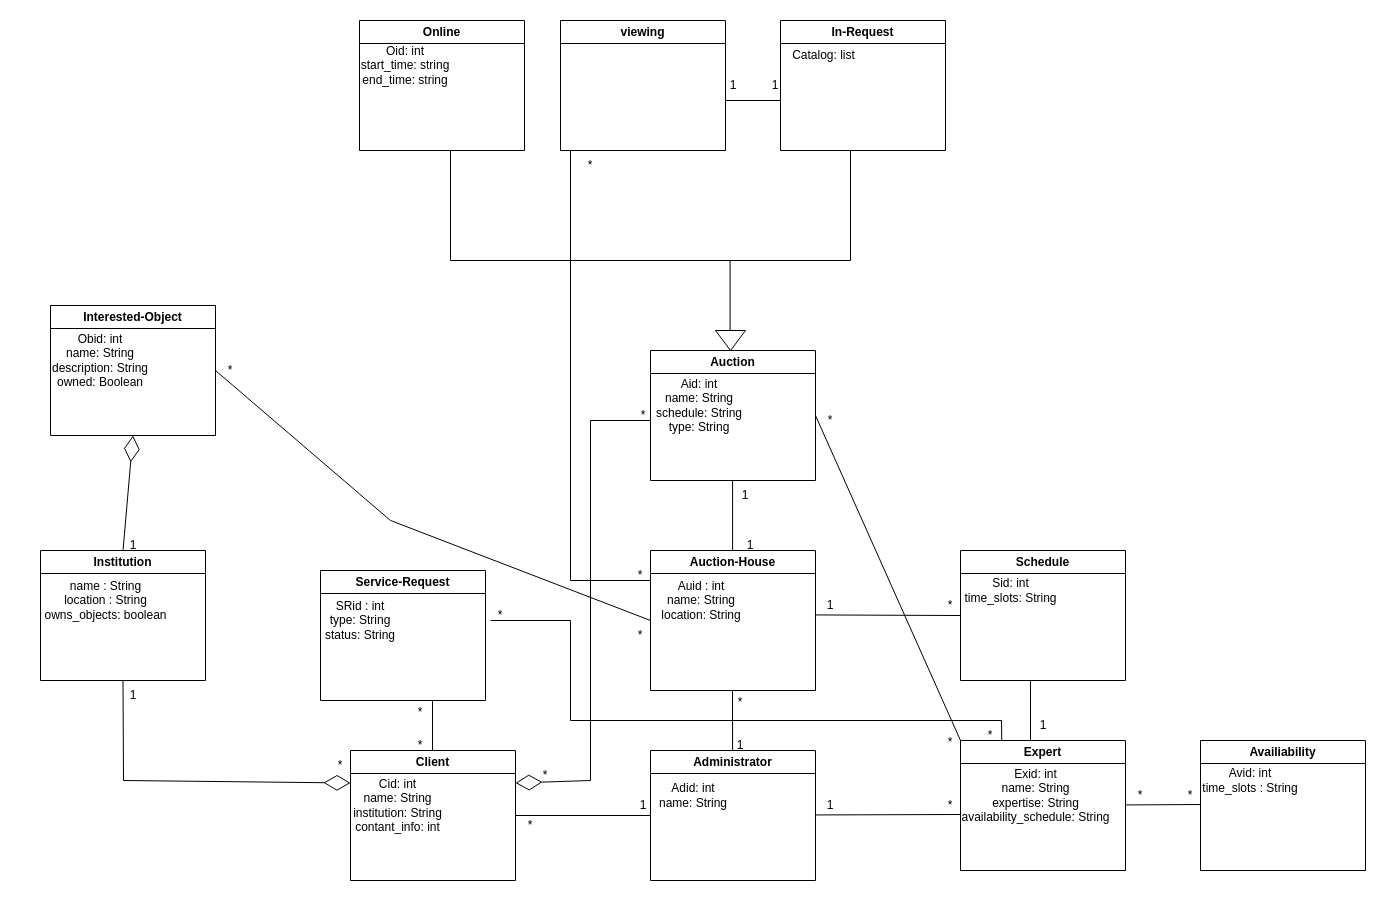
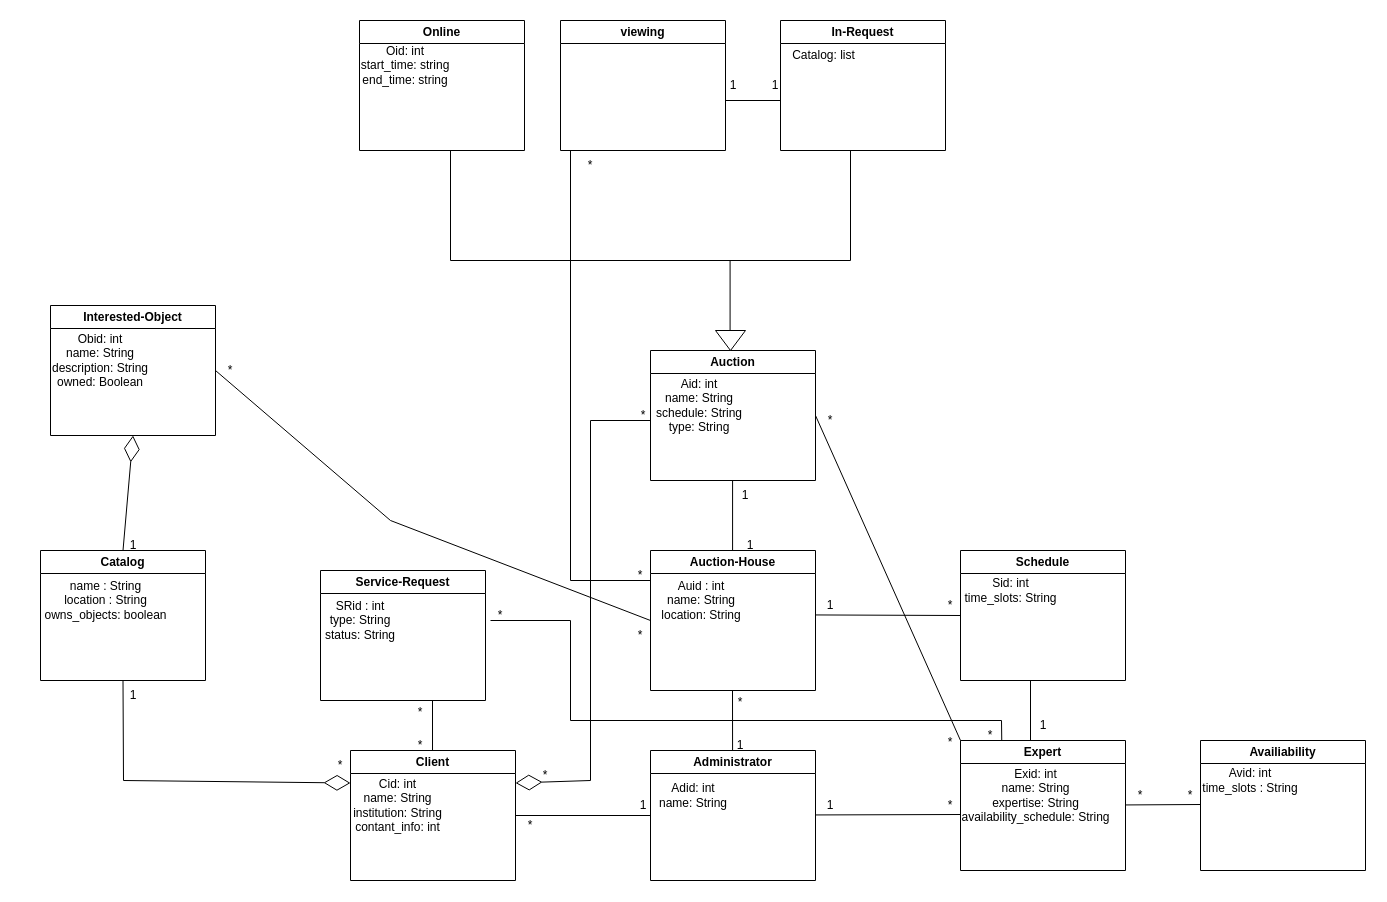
  <mxCell id="0" />
  <mxCell id="1" parent="0" />
  <mxCell id="2" value="Auction" style="swimlane;whiteSpace=wrap;html=1;" vertex="1" parent="1"><mxGeometry x="650" y="350" width="165" height="130" as="geometry" /></mxCell>
  <mxCell id="3" value="Aid: int&lt;div&gt;name: String&lt;/div&gt;&lt;div&gt;schedule: String&lt;/div&gt;&lt;div&gt;type: String&lt;/div&gt;" style="text;html=1;align=center;verticalAlign=middle;whiteSpace=wrap;rounded=0;" vertex="1" parent="2"><mxGeometry x="-20" y="25" width="137.5" height="60" as="geometry" /></mxCell>
  <mxCell id="4" value="*" style="text;html=1;align=center;verticalAlign=middle;whiteSpace=wrap;rounded=0;" vertex="1" parent="2"><mxGeometry x="-37.5" y="50" width="60" height="30" as="geometry" /></mxCell>
  <mxCell id="5" value="Auction-House" style="swimlane;whiteSpace=wrap;html=1;" vertex="1" parent="1"><mxGeometry x="650" y="550" width="165" height="140" as="geometry" /></mxCell>
  <mxCell id="6" value="Auid : int&lt;div&gt;name: String&lt;/div&gt;&lt;div&gt;location: String&lt;/div&gt;" style="text;html=1;align=center;verticalAlign=middle;whiteSpace=wrap;rounded=0;" vertex="1" parent="5"><mxGeometry x="-4" y="20" width="110" height="60" as="geometry" /></mxCell>
  <mxCell id="7" value="Administrator" style="swimlane;whiteSpace=wrap;html=1;" vertex="1" parent="1"><mxGeometry x="650" y="750" width="165" height="130" as="geometry" /></mxCell>
  <mxCell id="8" value="Adid: int&lt;div&gt;name: String&lt;/div&gt;" style="text;html=1;align=center;verticalAlign=middle;whiteSpace=wrap;rounded=0;" vertex="1" parent="7"><mxGeometry x="-9" y="30" width="104" height="30" as="geometry" /></mxCell>
  <mxCell id="9" value="1" style="text;html=1;align=center;verticalAlign=middle;whiteSpace=wrap;rounded=0;" vertex="1" parent="7"><mxGeometry x="-37.5" y="40" width="60" height="30" as="geometry" /></mxCell>
  <mxCell id="10" value="Online" style="swimlane;whiteSpace=wrap;html=1;" vertex="1" parent="1"><mxGeometry x="359" y="20" width="165" height="130" as="geometry" /></mxCell>
  <mxCell id="11" value="Oid: int&lt;div&gt;start_time: string&lt;/div&gt;&lt;div&gt;end_time: string&lt;/div&gt;" style="text;html=1;align=center;verticalAlign=middle;whiteSpace=wrap;rounded=0;" vertex="1" parent="10"><mxGeometry x="-34" y="10" width="160" height="70" as="geometry" /></mxCell>
  <mxCell id="12" value="In-Request" style="swimlane;whiteSpace=wrap;html=1;" vertex="1" parent="1"><mxGeometry x="780" y="20" width="165" height="130" as="geometry" /></mxCell>
  <mxCell id="13" value="Catalog: list" style="text;html=1;align=center;verticalAlign=middle;whiteSpace=wrap;rounded=0;" vertex="1" parent="12"><mxGeometry x="-24" y="20" width="135" height="30" as="geometry" /></mxCell>
  <mxCell id="14" value="" style="endArrow=none;html=1;rounded=0;" edge="1" parent="1"><mxGeometry width="50" height="50" relative="1" as="geometry"><mxPoint x="732.08" y="550" as="sourcePoint" /><mxPoint x="732.08" y="480" as="targetPoint" /></mxGeometry></mxCell>
  <mxCell id="15" value="" style="endArrow=none;html=1;rounded=0;" edge="1" parent="1"><mxGeometry width="50" height="50" relative="1" as="geometry"><mxPoint x="732.08" y="750" as="sourcePoint" /><mxPoint x="732" y="690" as="targetPoint" /></mxGeometry></mxCell>
  <mxCell id="16" value="" style="verticalLabelPosition=bottom;verticalAlign=top;html=1;shape=mxgraph.basic.acute_triangle;dx=0.5;rotation=-180;" vertex="1" parent="1"><mxGeometry x="715" y="330" width="30" height="20" as="geometry" /></mxCell>
  <mxCell id="17" value="" style="endArrow=none;html=1;rounded=0;" edge="1" parent="1"><mxGeometry width="50" height="50" relative="1" as="geometry"><mxPoint x="450" y="260" as="sourcePoint" /><mxPoint x="850" y="260" as="targetPoint" /></mxGeometry></mxCell>
  <mxCell id="18" value="" style="endArrow=none;html=1;rounded=0;" edge="1" parent="1"><mxGeometry width="50" height="50" relative="1" as="geometry"><mxPoint x="450" y="260" as="sourcePoint" /><mxPoint x="450" y="150" as="targetPoint" /></mxGeometry></mxCell>
  <mxCell id="19" value="" style="endArrow=none;html=1;rounded=0;" edge="1" parent="1"><mxGeometry width="50" height="50" relative="1" as="geometry"><mxPoint x="850" y="260" as="sourcePoint" /><mxPoint x="850" y="150" as="targetPoint" /></mxGeometry></mxCell>
  <mxCell id="20" value="" style="endArrow=none;html=1;rounded=0;" edge="1" parent="1"><mxGeometry width="50" height="50" relative="1" as="geometry"><mxPoint x="729.58" y="330" as="sourcePoint" /><mxPoint x="729.58" y="260" as="targetPoint" /></mxGeometry></mxCell>
  <mxCell id="21" value="Schedule" style="swimlane;whiteSpace=wrap;html=1;" vertex="1" parent="1"><mxGeometry x="960" y="550" width="165" height="130" as="geometry" /></mxCell>
  <mxCell id="22" value="Sid: int&lt;div&gt;time_slots: String&lt;/div&gt;" style="text;html=1;align=center;verticalAlign=middle;resizable=0;points=[];autosize=1;strokeColor=none;fillColor=none;" vertex="1" parent="21"><mxGeometry x="-10" y="20" width="120" height="40" as="geometry" /></mxCell>
  <mxCell id="23" value="Expert" style="swimlane;whiteSpace=wrap;html=1;" vertex="1" parent="1"><mxGeometry x="960" y="740" width="165" height="130" as="geometry" /></mxCell>
  <mxCell id="24" value="Exid: int&lt;div&gt;name: String&lt;/div&gt;&lt;div&gt;expertise: String&lt;/div&gt;&lt;div&gt;availability_schedule: String&lt;/div&gt;" style="text;html=1;align=center;verticalAlign=middle;resizable=0;points=[];autosize=1;strokeColor=none;fillColor=none;" vertex="1" parent="23"><mxGeometry x="-10" y="20" width="170" height="70" as="geometry" /></mxCell>
  <mxCell id="25" value="*" style="text;html=1;align=center;verticalAlign=middle;whiteSpace=wrap;rounded=0;" vertex="1" parent="23"><mxGeometry x="-40" y="50" width="60" height="30" as="geometry" /></mxCell>
  <mxCell id="26" value="Availiability" style="swimlane;whiteSpace=wrap;html=1;" vertex="1" parent="1"><mxGeometry x="1200" y="740" width="165" height="130" as="geometry" /></mxCell>
  <mxCell id="27" value="Avid: int&lt;div&gt;time_slots : String&lt;/div&gt;" style="text;html=1;align=center;verticalAlign=middle;whiteSpace=wrap;rounded=0;" vertex="1" parent="26"><mxGeometry y="20" width="100" height="40" as="geometry" /></mxCell>
  <mxCell id="28" value="" style="endArrow=none;html=1;rounded=0;entryX=0;entryY=0.5;entryDx=0;entryDy=0;exitX=1;exitY=0.5;exitDx=0;exitDy=0;" edge="1" parent="1" source="35" target="7"><mxGeometry width="50" height="50" relative="1" as="geometry"><mxPoint x="515" y="820" as="sourcePoint" /><mxPoint x="605" y="820" as="targetPoint" /></mxGeometry></mxCell>
  <mxCell id="29" value="" style="endArrow=none;html=1;rounded=0;entryX=0.25;entryY=0;entryDx=0;entryDy=0;" edge="1" parent="1" target="23"><mxGeometry width="50" height="50" relative="1" as="geometry"><mxPoint x="490" y="620" as="sourcePoint" /><mxPoint x="990" y="710" as="targetPoint" /><Array as="points"><mxPoint x="570" y="620" /><mxPoint x="570" y="720" /><mxPoint x="1001" y="720" /></Array></mxGeometry></mxCell>
  <mxCell id="30" value="" style="endArrow=none;html=1;rounded=0;" edge="1" parent="1"><mxGeometry width="50" height="50" relative="1" as="geometry"><mxPoint x="432" y="700" as="sourcePoint" /><mxPoint x="432.02" y="750" as="targetPoint" /></mxGeometry></mxCell>
  <mxCell id="31" value="" style="endArrow=none;html=1;rounded=0;" edge="1" parent="1"><mxGeometry width="50" height="50" relative="1" as="geometry"><mxPoint x="1030" y="740" as="sourcePoint" /><mxPoint x="1030" y="680" as="targetPoint" /></mxGeometry></mxCell>
  <mxCell id="32" value="" style="endArrow=none;html=1;rounded=0;" edge="1" parent="1"><mxGeometry width="50" height="50" relative="1" as="geometry"><mxPoint x="1125" y="804.44" as="sourcePoint" /><mxPoint x="1200" y="804" as="targetPoint" /></mxGeometry></mxCell>
  <mxCell id="33" value="" style="endArrow=none;html=1;rounded=0;" edge="1" parent="1"><mxGeometry width="50" height="50" relative="1" as="geometry"><mxPoint x="815" y="814.44" as="sourcePoint" /><mxPoint x="960" y="814" as="targetPoint" /></mxGeometry></mxCell>
  <mxCell id="34" value="" style="endArrow=none;html=1;rounded=0;entryX=0;entryY=0.5;entryDx=0;entryDy=0;" edge="1" parent="1" target="21"><mxGeometry width="50" height="50" relative="1" as="geometry"><mxPoint x="815" y="614.44" as="sourcePoint" /><mxPoint x="905" y="614.44" as="targetPoint" /></mxGeometry></mxCell>
  <mxCell id="35" value="Client" style="swimlane;whiteSpace=wrap;html=1;" vertex="1" parent="1"><mxGeometry x="350" y="750" width="165" height="130" as="geometry" /></mxCell>
  <mxCell id="36" value="Cid: int&lt;div&gt;name: String&lt;/div&gt;&lt;div&gt;institution: String&lt;/div&gt;&lt;div&gt;contant_info: int&lt;/div&gt;" style="text;html=1;align=center;verticalAlign=middle;whiteSpace=wrap;rounded=0;" vertex="1" parent="35"><mxGeometry x="-5" y="25" width="105" height="60" as="geometry" /></mxCell>
  <mxCell id="37" value="Service-Request" style="swimlane;whiteSpace=wrap;html=1;" vertex="1" parent="1"><mxGeometry x="320" y="570" width="165" height="130" as="geometry" /></mxCell>
  <mxCell id="38" value="SRid : int&lt;div&gt;type: String&lt;/div&gt;&lt;div&gt;status: String&lt;/div&gt;" style="text;html=1;align=center;verticalAlign=middle;whiteSpace=wrap;rounded=0;" vertex="1" parent="37"><mxGeometry x="-50" y="20" width="180" height="60" as="geometry" /></mxCell>
  <mxCell id="39" value="" style="endArrow=diamondThin;endFill=0;endSize=24;html=1;rounded=0;entryX=1;entryY=0.25;entryDx=0;entryDy=0;" edge="1" parent="1" target="35"><mxGeometry width="160" relative="1" as="geometry"><mxPoint x="650" y="420" as="sourcePoint" /><mxPoint x="530" y="780" as="targetPoint" /><Array as="points"><mxPoint x="590" y="420" /><mxPoint x="590" y="780" /></Array></mxGeometry></mxCell>
- <mxCell id="40" value="Institution" style="swimlane;whiteSpace=wrap;html=1;" vertex="1" parent="1"><mxGeometry x="40" y="550" width="165" height="130" as="geometry" /></mxCell>
+ <mxCell id="40" value="Catalog" style="swimlane;whiteSpace=wrap;html=1;" vertex="1" parent="1"><mxGeometry x="40" y="550" width="165" height="130" as="geometry" /></mxCell>
  <mxCell id="41" value="name : String&lt;div&gt;location : String&lt;/div&gt;&lt;div&gt;owns_objects: boolean&lt;/div&gt;" style="text;html=1;align=center;verticalAlign=middle;whiteSpace=wrap;rounded=0;" vertex="1" parent="40"><mxGeometry y="7.5" width="131" height="85" as="geometry" /></mxCell>
  <mxCell id="42" value="Interested-Object" style="swimlane;whiteSpace=wrap;html=1;" vertex="1" parent="1"><mxGeometry x="50" y="305" width="165" height="130" as="geometry" /></mxCell>
  <mxCell id="43" value="Obid: int&lt;div&gt;name: String&lt;/div&gt;&lt;div&gt;description: String&lt;br&gt;owned: Boolean&lt;/div&gt;" style="text;html=1;align=center;verticalAlign=middle;whiteSpace=wrap;rounded=0;" vertex="1" parent="42"><mxGeometry x="-30" y="25" width="160" height="60" as="geometry" /></mxCell>
  <mxCell id="44" value="" style="endArrow=diamondThin;endFill=0;endSize=24;html=1;rounded=0;exitX=0.5;exitY=1;exitDx=0;exitDy=0;entryX=0;entryY=0.25;entryDx=0;entryDy=0;" edge="1" parent="1" source="40" target="35"><mxGeometry width="160" relative="1" as="geometry"><mxPoint x="120" y="790" as="sourcePoint" /><mxPoint x="280" y="790" as="targetPoint" /><Array as="points"><mxPoint x="123" y="780" /></Array></mxGeometry></mxCell>
  <mxCell id="45" value="" style="endArrow=diamondThin;endFill=0;endSize=24;html=1;rounded=0;exitX=0.5;exitY=0;exitDx=0;exitDy=0;entryX=0.5;entryY=1;entryDx=0;entryDy=0;" edge="1" parent="1" source="40" target="42"><mxGeometry width="160" relative="1" as="geometry"><mxPoint x="90" y="480" as="sourcePoint" /><mxPoint x="250" y="480" as="targetPoint" /></mxGeometry></mxCell>
  <mxCell id="46" value="viewing" style="swimlane;whiteSpace=wrap;html=1;" vertex="1" parent="1"><mxGeometry x="560" y="20" width="165" height="130" as="geometry" /></mxCell>
  <mxCell id="47" value="" style="endArrow=none;html=1;rounded=0;" edge="1" parent="1"><mxGeometry width="50" height="50" relative="1" as="geometry"><mxPoint x="725" y="100" as="sourcePoint" /><mxPoint x="780" y="100" as="targetPoint" /></mxGeometry></mxCell>
  <mxCell id="48" value="" style="endArrow=none;html=1;rounded=0;" edge="1" parent="1"><mxGeometry width="50" height="50" relative="1" as="geometry"><mxPoint x="650" y="580" as="sourcePoint" /><mxPoint x="570" y="150" as="targetPoint" /><Array as="points"><mxPoint x="570" y="580" /></Array></mxGeometry></mxCell>
  <mxCell id="49" value="" style="endArrow=none;html=1;rounded=0;exitX=1;exitY=0.5;exitDx=0;exitDy=0;entryX=0;entryY=0.5;entryDx=0;entryDy=0;" edge="1" parent="1" source="42" target="5"><mxGeometry width="50" height="50" relative="1" as="geometry"><mxPoint x="330" y="395" as="sourcePoint" /><mxPoint x="330" y="285" as="targetPoint" /><Array as="points"><mxPoint x="390" y="520" /></Array></mxGeometry></mxCell>
  <mxCell id="50" value="1" style="text;html=1;align=center;verticalAlign=middle;whiteSpace=wrap;rounded=0;" vertex="1" parent="1"><mxGeometry x="102.5" y="680" width="60" height="30" as="geometry" /></mxCell>
  <mxCell id="51" value="1" style="text;html=1;align=center;verticalAlign=middle;whiteSpace=wrap;rounded=0;" vertex="1" parent="1"><mxGeometry x="102.5" y="530" width="60" height="30" as="geometry" /></mxCell>
  <mxCell id="52" value="1" style="text;html=1;align=center;verticalAlign=middle;whiteSpace=wrap;rounded=0;" vertex="1" parent="1"><mxGeometry x="715" y="480" width="60" height="30" as="geometry" /></mxCell>
  <mxCell id="53" value="1" style="text;html=1;align=center;verticalAlign=middle;whiteSpace=wrap;rounded=0;" vertex="1" parent="1"><mxGeometry x="720" y="530" width="60" height="30" as="geometry" /></mxCell>
  <mxCell id="54" value="1" style="text;html=1;align=center;verticalAlign=middle;whiteSpace=wrap;rounded=0;" vertex="1" parent="1"><mxGeometry x="800" y="590" width="60" height="30" as="geometry" /></mxCell>
  <mxCell id="55" value="1" style="text;html=1;align=center;verticalAlign=middle;whiteSpace=wrap;rounded=0;" vertex="1" parent="1"><mxGeometry x="1012.5" y="710" width="60" height="30" as="geometry" /></mxCell>
  <mxCell id="56" value="1" style="text;html=1;align=center;verticalAlign=middle;whiteSpace=wrap;rounded=0;" vertex="1" parent="1"><mxGeometry x="800" y="790" width="60" height="30" as="geometry" /></mxCell>
  <mxCell id="57" value="1" style="text;html=1;align=center;verticalAlign=middle;whiteSpace=wrap;rounded=0;" vertex="1" parent="1"><mxGeometry x="710" y="730" width="60" height="30" as="geometry" /></mxCell>
  <mxCell id="58" value="*" style="text;html=1;align=center;verticalAlign=middle;whiteSpace=wrap;rounded=0;" vertex="1" parent="1"><mxGeometry x="310" y="750" width="60" height="30" as="geometry" /></mxCell>
  <mxCell id="59" value="*" style="text;html=1;align=center;verticalAlign=middle;whiteSpace=wrap;rounded=0;" vertex="1" parent="1"><mxGeometry x="500" y="810" width="60" height="30" as="geometry" /></mxCell>
  <mxCell id="60" value="*" style="text;html=1;align=center;verticalAlign=middle;whiteSpace=wrap;rounded=0;" vertex="1" parent="1"><mxGeometry x="515" y="760" width="60" height="30" as="geometry" /></mxCell>
  <mxCell id="61" value="*" style="text;html=1;align=center;verticalAlign=middle;whiteSpace=wrap;rounded=0;" vertex="1" parent="1"><mxGeometry x="1160" y="780" width="60" height="30" as="geometry" /></mxCell>
  <mxCell id="62" value="*" style="text;html=1;align=center;verticalAlign=middle;whiteSpace=wrap;rounded=0;" vertex="1" parent="1"><mxGeometry x="1110" y="780" width="60" height="30" as="geometry" /></mxCell>
  <mxCell id="63" value="*" style="text;html=1;align=center;verticalAlign=middle;whiteSpace=wrap;rounded=0;" vertex="1" parent="1"><mxGeometry x="920" y="590" width="60" height="30" as="geometry" /></mxCell>
  <mxCell id="64" value="*" style="text;html=1;align=center;verticalAlign=middle;whiteSpace=wrap;rounded=0;" vertex="1" parent="1"><mxGeometry x="960" y="720" width="60" height="30" as="geometry" /></mxCell>
  <mxCell id="65" value="*" style="text;html=1;align=center;verticalAlign=middle;whiteSpace=wrap;rounded=0;" vertex="1" parent="1"><mxGeometry x="710" y="687" width="60" height="30" as="geometry" /></mxCell>
  <mxCell id="66" value="*" style="text;html=1;align=center;verticalAlign=middle;whiteSpace=wrap;rounded=0;" vertex="1" parent="1"><mxGeometry x="390" y="697" width="60" height="30" as="geometry" /></mxCell>
  <mxCell id="67" value="*" style="text;html=1;align=center;verticalAlign=middle;whiteSpace=wrap;rounded=0;" vertex="1" parent="1"><mxGeometry x="390" y="730" width="60" height="30" as="geometry" /></mxCell>
  <mxCell id="68" value="*" style="text;html=1;align=center;verticalAlign=middle;whiteSpace=wrap;rounded=0;" vertex="1" parent="1"><mxGeometry x="470" y="600" width="60" height="30" as="geometry" /></mxCell>
  <mxCell id="69" value="*" style="text;html=1;align=center;verticalAlign=middle;whiteSpace=wrap;rounded=0;" vertex="1" parent="1"><mxGeometry x="610" y="560" width="60" height="30" as="geometry" /></mxCell>
  <mxCell id="70" value="*" style="text;html=1;align=center;verticalAlign=middle;whiteSpace=wrap;rounded=0;" vertex="1" parent="1"><mxGeometry x="610" y="620" width="60" height="30" as="geometry" /></mxCell>
  <mxCell id="71" value="*" style="text;html=1;align=center;verticalAlign=middle;whiteSpace=wrap;rounded=0;" vertex="1" parent="1"><mxGeometry x="200" y="355" width="60" height="30" as="geometry" /></mxCell>
  <mxCell id="72" value="*" style="text;html=1;align=center;verticalAlign=middle;whiteSpace=wrap;rounded=0;" vertex="1" parent="1"><mxGeometry x="560" y="150" width="60" height="30" as="geometry" /></mxCell>
  <mxCell id="73" value="" style="endArrow=none;html=1;rounded=0;entryX=1;entryY=0.5;entryDx=0;entryDy=0;exitX=0;exitY=0;exitDx=0;exitDy=0;" edge="1" parent="1" source="23" target="2"><mxGeometry width="50" height="50" relative="1" as="geometry"><mxPoint x="870" y="520" as="sourcePoint" /><mxPoint x="920" y="470" as="targetPoint" /></mxGeometry></mxCell>
  <mxCell id="74" value="*" style="text;html=1;align=center;verticalAlign=middle;whiteSpace=wrap;rounded=0;" vertex="1" parent="1"><mxGeometry x="920" y="727" width="60" height="30" as="geometry" /></mxCell>
  <mxCell id="75" value="*" style="text;html=1;align=center;verticalAlign=middle;whiteSpace=wrap;rounded=0;" vertex="1" parent="1"><mxGeometry x="800" y="405" width="60" height="30" as="geometry" /></mxCell>
  <mxCell id="76" value="1" style="text;html=1;align=center;verticalAlign=middle;whiteSpace=wrap;rounded=0;" vertex="1" parent="1"><mxGeometry x="702.5" y="70" width="60" height="30" as="geometry" /></mxCell>
  <mxCell id="77" value="1" style="text;html=1;align=center;verticalAlign=middle;whiteSpace=wrap;rounded=0;" vertex="1" parent="1"><mxGeometry x="745" y="70" width="60" height="30" as="geometry" /></mxCell>
